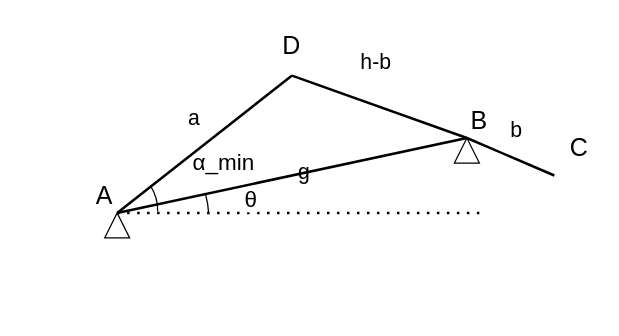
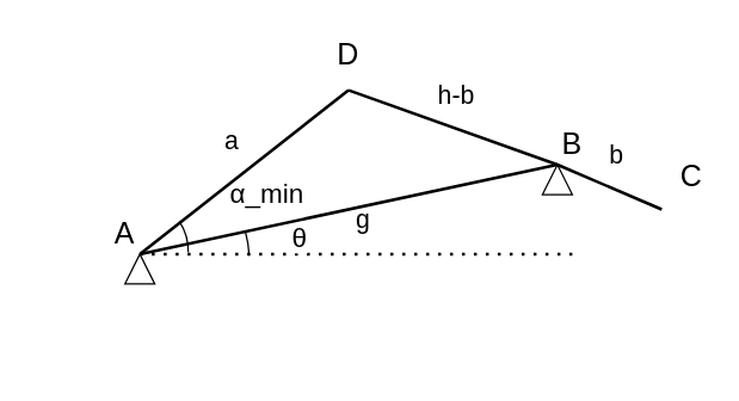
  <mxCell id="0" />
  <mxCell id="1" parent="0" />
  <mxCell id="2" value="" style="triangle;whiteSpace=wrap;html=1;rotation=-90;" parent="1" vertex="1"><mxGeometry x="83" y="170" width="20" height="20" as="geometry" /></mxCell>
  <mxCell id="3" value="" style="triangle;whiteSpace=wrap;html=1;rotation=-90;" parent="1" vertex="1"><mxGeometry x="363" y="110" width="20" height="20" as="geometry" /></mxCell>
  <mxCell id="4" value="" style="endArrow=none;html=1;rounded=0;exitX=1;exitY=0.5;exitDx=0;exitDy=0;entryX=1;entryY=0.5;entryDx=0;entryDy=0;strokeWidth=2;" parent="1" source="2" target="3" edge="1"><mxGeometry width="50" height="50" relative="1" as="geometry"><mxPoint x="143" y="200" as="sourcePoint" /><mxPoint x="193" y="150" as="targetPoint" /></mxGeometry></mxCell>
  <mxCell id="5" value="" style="endArrow=none;html=1;rounded=0;exitX=1;exitY=0.5;exitDx=0;exitDy=0;strokeWidth=2;" parent="1" source="2" edge="1"><mxGeometry width="50" height="50" relative="1" as="geometry"><mxPoint x="143" y="200" as="sourcePoint" /><mxPoint x="233" y="60" as="targetPoint" /></mxGeometry></mxCell>
  <mxCell id="6" value="" style="endArrow=none;html=1;rounded=0;entryX=1;entryY=0.5;entryDx=0;entryDy=0;strokeWidth=2;" parent="1" target="3" edge="1"><mxGeometry width="50" height="50" relative="1" as="geometry"><mxPoint x="443" y="140" as="sourcePoint" /><mxPoint x="193" y="150" as="targetPoint" /></mxGeometry></mxCell>
  <mxCell id="7" value="" style="endArrow=none;html=1;rounded=0;strokeWidth=2;" parent="1" edge="1"><mxGeometry width="50" height="50" relative="1" as="geometry"><mxPoint x="233" y="60" as="sourcePoint" /><mxPoint x="373" y="110" as="targetPoint" /></mxGeometry></mxCell>
  <mxCell id="8" value="A" style="text;html=1;align=center;verticalAlign=middle;whiteSpace=wrap;rounded=0;fontSize=20;" parent="1" vertex="1"><mxGeometry x="73" y="140" width="20" height="30" as="geometry" /></mxCell>
  <mxCell id="9" value="B" style="text;html=1;align=center;verticalAlign=middle;whiteSpace=wrap;rounded=0;fontSize=20;" parent="1" vertex="1"><mxGeometry x="373" y="80" width="20" height="30" as="geometry" /></mxCell>
  <mxCell id="10" value="C" style="text;html=1;align=center;verticalAlign=middle;whiteSpace=wrap;rounded=0;fontSize=20;" parent="1" vertex="1"><mxGeometry x="453" y="101.91" width="20" height="30" as="geometry" /></mxCell>
  <mxCell id="11" value="D" style="text;html=1;align=center;verticalAlign=middle;whiteSpace=wrap;rounded=0;fontSize=20;" parent="1" vertex="1"><mxGeometry x="223" y="20" width="20" height="30" as="geometry" /></mxCell>
  <mxCell id="12" value="" style="endArrow=none;dashed=1;html=1;dashPattern=1 3;strokeWidth=2;rounded=0;exitX=1;exitY=1;exitDx=0;exitDy=0;" parent="1" source="8" edge="1"><mxGeometry width="50" height="50" relative="1" as="geometry"><mxPoint x="143" y="200" as="sourcePoint" /><mxPoint x="383" y="170" as="targetPoint" /></mxGeometry></mxCell>
  <mxCell id="13" value="" style="verticalLabelPosition=bottom;verticalAlign=top;html=1;shape=mxgraph.basic.arc;startAngle=0.242;endAngle=0.345;rotation=-30;" parent="1" vertex="1"><mxGeometry x="63.42" y="130.99" width="61.17" height="67.79" as="geometry" /></mxCell>
  <mxCell id="14" value="" style="verticalLabelPosition=bottom;verticalAlign=top;html=1;shape=mxgraph.basic.arc;startAngle=0.417;endAngle=0.452;rotation=-75;" parent="1" vertex="1"><mxGeometry x="20.83" y="100" width="144.34" height="146.95" as="geometry" /></mxCell>
  <mxCell id="15" value="&lt;span style=&quot;font-family: Arial, sans-serif; text-align: left; text-wrap-mode: wrap; background-color: rgb(255, 255, 255);&quot;&gt;&lt;font style=&quot;font-size: 18px;&quot;&gt;α_min&lt;/font&gt;&lt;/span&gt;" style="text;html=1;align=center;verticalAlign=middle;resizable=0;points=[];autosize=1;strokeColor=none;fillColor=none;" parent="1" vertex="1"><mxGeometry x="143" y="110" width="70" height="40" as="geometry" /></mxCell>
  <mxCell id="16" value="&lt;span style=&quot;font-family: Arial, sans-serif; font-size: 18px; text-align: left; text-wrap-mode: wrap; background-color: rgb(255, 255, 255);&quot;&gt;θ&lt;/span&gt;" style="text;html=1;align=center;verticalAlign=middle;resizable=0;points=[];autosize=1;strokeColor=none;fillColor=none;fontSize=18;fontColor=#000000;" parent="1" vertex="1"><mxGeometry x="185" y="140" width="30" height="40" as="geometry" /></mxCell>
  <mxCell id="17" value="a" style="text;html=1;align=center;verticalAlign=middle;whiteSpace=wrap;rounded=0;fontSize=17;" parent="1" vertex="1"><mxGeometry x="145.17" y="80" width="20" height="30" as="geometry" /></mxCell>
  <mxCell id="18" value="b" style="text;html=1;align=center;verticalAlign=middle;whiteSpace=wrap;rounded=0;fontSize=17;" parent="1" vertex="1"><mxGeometry x="403" y="90" width="20" height="30" as="geometry" /></mxCell>
- <mxCell id="19" value="g" style="text;html=1;align=center;verticalAlign=middle;whiteSpace=wrap;rounded=0;fontSize=17;" parent="1" vertex="1"><mxGeometry x="233" y="123" width="20" height="30" as="geometry" /></mxCell>
- <mxCell id="20" value="h-b" style="text;html=1;align=center;verticalAlign=middle;whiteSpace=wrap;rounded=0;fontSize=17;" parent="1" vertex="1"><mxGeometry x="283" y="35" width="35" height="30" as="geometry" /></mxCell>
+ <mxCell id="19" value="g" style="text;html=1;align=center;verticalAlign=middle;whiteSpace=wrap;rounded=0;fontSize=17;" parent="1" vertex="1"><mxGeometry x="233" y="133" width="20" height="30" as="geometry" /></mxCell>
+ <mxCell id="20" value="h-b" style="text;html=1;align=center;verticalAlign=middle;whiteSpace=wrap;rounded=0;fontSize=17;" parent="1" vertex="1"><mxGeometry x="288" y="50" width="35" height="30" as="geometry" /></mxCell>
